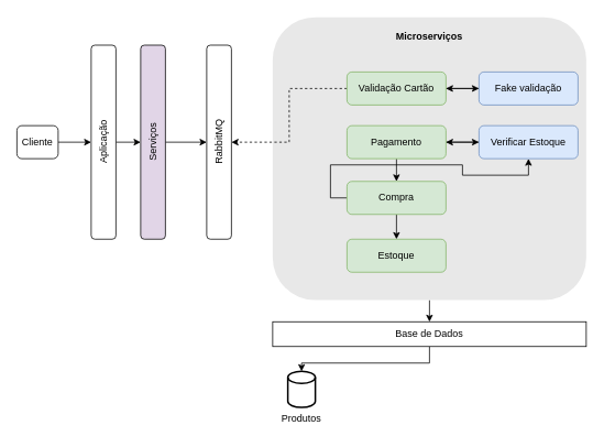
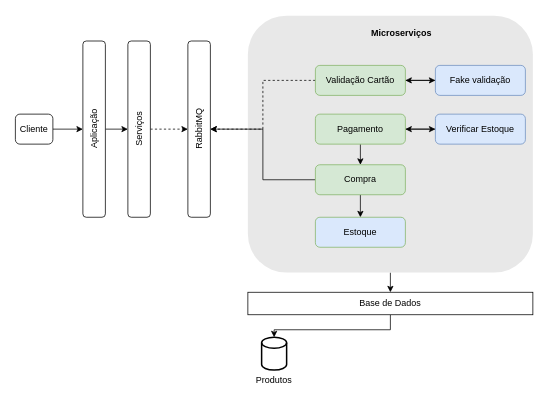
  <mxCell id="0" />
  <mxCell id="1" parent="0" />
  <mxCell id="2" style="edgeStyle=orthogonalEdgeStyle;rounded=0;orthogonalLoop=1;jettySize=auto;html=1;exitX=0.5;exitY=1;exitDx=0;exitDy=0;entryX=0.5;entryY=0;entryDx=0;entryDy=0;" edge="1" parent="1" source="3" target="30"><mxGeometry relative="1" as="geometry" /></mxCell>
  <mxCell id="3" value="" style="rounded=1;whiteSpace=wrap;html=1;strokeColor=none;fillColor=#E8E8E8;" vertex="1" parent="1"><mxGeometry x="330" y="20.25" width="380" height="342.5" as="geometry" /></mxCell>
  <mxCell id="4" style="edgeStyle=orthogonalEdgeStyle;rounded=0;orthogonalLoop=1;jettySize=auto;html=1;exitX=1;exitY=0.5;exitDx=0;exitDy=0;entryX=0;entryY=0.5;entryDx=0;entryDy=0;" edge="1" parent="1" source="5" target="10"><mxGeometry relative="1" as="geometry" /></mxCell>
  <mxCell id="5" value="Cliente" style="rounded=1;whiteSpace=wrap;html=1;horizontal=1;" vertex="1" parent="1"><mxGeometry x="20" y="151.5" width="50" height="40" as="geometry" /></mxCell>
  <mxCell id="6" style="edgeStyle=orthogonalEdgeStyle;rounded=0;orthogonalLoop=1;jettySize=auto;html=1;exitX=1;exitY=0.5;exitDx=0;exitDy=0;entryX=0;entryY=0.5;entryDx=0;entryDy=0;" edge="1" parent="1" source="8" target="21"><mxGeometry relative="1" as="geometry" /></mxCell>
  <mxCell id="7" style="edgeStyle=orthogonalEdgeStyle;rounded=0;orthogonalLoop=1;jettySize=auto;html=1;exitX=0.5;exitY=1;exitDx=0;exitDy=0;entryX=0.5;entryY=0;entryDx=0;entryDy=0;" edge="1" parent="1" source="8" target="19"><mxGeometry relative="1" as="geometry" /></mxCell>
  <mxCell id="8" value="Pagamento" style="rounded=1;whiteSpace=wrap;html=1;fillColor=#d5e8d4;strokeColor=#82b366;shadow=0;" vertex="1" parent="1"><mxGeometry x="420" y="151.5" width="120" height="40" as="geometry" /></mxCell>
  <mxCell id="9" style="edgeStyle=orthogonalEdgeStyle;rounded=0;orthogonalLoop=1;jettySize=auto;html=1;exitX=1;exitY=0.5;exitDx=0;exitDy=0;entryX=0;entryY=0.5;entryDx=0;entryDy=0;" edge="1" parent="1" source="10" target="23"><mxGeometry relative="1" as="geometry" /></mxCell>
  <mxCell id="10" value="Aplicação" style="rounded=1;whiteSpace=wrap;html=1;horizontal=0;" vertex="1" parent="1"><mxGeometry x="110" y="54" width="30" height="235" as="geometry" /></mxCell>
  <mxCell id="11" style="edgeStyle=orthogonalEdgeStyle;rounded=0;orthogonalLoop=1;jettySize=auto;html=1;exitX=0;exitY=0.5;exitDx=0;exitDy=0;entryX=1;entryY=0.5;entryDx=0;entryDy=0;dashed=1;" edge="1" parent="1" source="13" target="28"><mxGeometry relative="1" as="geometry" /></mxCell>
  <mxCell id="12" style="edgeStyle=orthogonalEdgeStyle;rounded=0;orthogonalLoop=1;jettySize=auto;html=1;exitX=1;exitY=0.5;exitDx=0;exitDy=0;entryX=0;entryY=0.5;entryDx=0;entryDy=0;" edge="1" parent="1" source="13" target="25"><mxGeometry relative="1" as="geometry" /></mxCell>
  <mxCell id="13" value="Validação Cartão" style="rounded=1;whiteSpace=wrap;html=1;fillColor=#d5e8d4;strokeColor=#82b366;shadow=0;" vertex="1" parent="1"><mxGeometry x="420" y="86.5" width="120" height="40" as="geometry" /></mxCell>
  <mxCell id="14" value="" style="group" vertex="1" connectable="0" parent="1"><mxGeometry x="340" y="449" width="50" height="70" as="geometry" /></mxCell>
  <mxCell id="15" value="" style="strokeWidth=2;html=1;shape=mxgraph.flowchart.database;whiteSpace=wrap;" vertex="1" parent="14"><mxGeometry x="8.333" width="33.333" height="43.75" as="geometry" /></mxCell>
  <mxCell id="16" value="Produtos" style="text;html=1;strokeColor=none;fillColor=none;align=center;verticalAlign=middle;whiteSpace=wrap;rounded=0;" vertex="1" parent="14"><mxGeometry y="43.75" width="50" height="26.25" as="geometry" /></mxCell>
- <mxCell id="17" style="edgeStyle=orthogonalEdgeStyle;rounded=0;orthogonalLoop=1;jettySize=auto;html=1;exitX=0;exitY=0.5;exitDx=0;exitDy=0;" edge="1" parent="1" source="19" target="21"><mxGeometry relative="1" as="geometry" /></mxCell>
+ <mxCell id="17" style="edgeStyle=orthogonalEdgeStyle;rounded=0;orthogonalLoop=1;jettySize=auto;html=1;exitX=0;exitY=0.5;exitDx=0;exitDy=0;entryX=1;entryY=0.5;entryDx=0;entryDy=0;" edge="1" parent="1" source="19" target="28"><mxGeometry relative="1" as="geometry" /></mxCell>
  <mxCell id="18" style="edgeStyle=orthogonalEdgeStyle;rounded=0;orthogonalLoop=1;jettySize=auto;html=1;exitX=0.5;exitY=1;exitDx=0;exitDy=0;entryX=0.5;entryY=0;entryDx=0;entryDy=0;" edge="1" parent="1" source="19" target="26"><mxGeometry relative="1" as="geometry" /></mxCell>
  <mxCell id="19" value="Compra" style="rounded=1;whiteSpace=wrap;html=1;fillColor=#d5e8d4;strokeColor=#82b366;shadow=0;" vertex="1" parent="1"><mxGeometry x="420" y="219" width="120" height="40" as="geometry" /></mxCell>
  <mxCell id="20" style="edgeStyle=orthogonalEdgeStyle;rounded=0;orthogonalLoop=1;jettySize=auto;html=1;exitX=0;exitY=0.5;exitDx=0;exitDy=0;entryX=1;entryY=0.5;entryDx=0;entryDy=0;" edge="1" parent="1" source="21" target="8"><mxGeometry relative="1" as="geometry" /></mxCell>
  <mxCell id="21" value="Verificar Estoque" style="rounded=1;whiteSpace=wrap;html=1;fillColor=#dae8fc;strokeColor=#6c8ebf;shadow=0;" vertex="1" parent="1"><mxGeometry x="580" y="151.5" width="120" height="40" as="geometry" /></mxCell>
- <mxCell id="22" value="" style="edgeStyle=orthogonalEdgeStyle;rounded=0;orthogonalLoop=1;jettySize=auto;html=1;" edge="1" parent="1" source="23" target="28"><mxGeometry relative="1" as="geometry" /></mxCell>
- <mxCell id="23" value="Serviços" style="rounded=1;whiteSpace=wrap;html=1;horizontal=0;fillColor=#e1d5e7;" vertex="1" parent="1"><mxGeometry x="170" y="54" width="30" height="235" as="geometry" /></mxCell>
+ <mxCell id="22" value="" style="edgeStyle=orthogonalEdgeStyle;rounded=0;orthogonalLoop=1;jettySize=auto;html=1;dashed=1;" edge="1" parent="1" source="23" target="28"><mxGeometry relative="1" as="geometry" /></mxCell>
+ <mxCell id="23" value="Serviços" style="rounded=1;whiteSpace=wrap;html=1;horizontal=0;" vertex="1" parent="1"><mxGeometry x="170" y="54" width="30" height="235" as="geometry" /></mxCell>
  <mxCell id="24" style="edgeStyle=orthogonalEdgeStyle;rounded=0;orthogonalLoop=1;jettySize=auto;html=1;exitX=0;exitY=0.5;exitDx=0;exitDy=0;entryX=1;entryY=0.5;entryDx=0;entryDy=0;" edge="1" parent="1" source="25" target="13"><mxGeometry relative="1" as="geometry" /></mxCell>
  <mxCell id="25" value="Fake validação" style="rounded=1;whiteSpace=wrap;html=1;fillColor=#dae8fc;strokeColor=#6c8ebf;shadow=0;" vertex="1" parent="1"><mxGeometry x="580" y="86.5" width="120" height="40" as="geometry" /></mxCell>
- <mxCell id="26" value="Estoque" style="rounded=1;whiteSpace=wrap;html=1;fillColor=#d5e8d4;strokeColor=#82b366;shadow=0;" vertex="1" parent="1"><mxGeometry x="420" y="289" width="120" height="40" as="geometry" /></mxCell>
- <mxCell id="27" value="Microserviços" style="text;html=1;strokeColor=none;fillColor=none;align=center;verticalAlign=middle;whiteSpace=wrap;rounded=0;fontStyle=1" vertex="1" parent="1"><mxGeometry x="490" y="29" width="60" height="30" as="geometry" /></mxCell>
+ <mxCell id="26" value="Estoque" style="rounded=1;whiteSpace=wrap;html=1;fillColor=#dae8fc;strokeColor=#82b366;shadow=0;" vertex="1" parent="1"><mxGeometry x="420" y="289" width="120" height="40" as="geometry" /></mxCell>
+ <mxCell id="27" value="Microserviços" style="text;html=1;strokeColor=none;fillColor=none;align=center;verticalAlign=middle;whiteSpace=wrap;rounded=0;fontStyle=1" vertex="1" parent="1"><mxGeometry x="505" y="29" width="60" height="30" as="geometry" /></mxCell>
  <mxCell id="28" value="RabbitMQ" style="rounded=1;whiteSpace=wrap;html=1;horizontal=0;container=0;" vertex="1" parent="1"><mxGeometry x="250" y="54" width="30" height="235" as="geometry" /></mxCell>
  <mxCell id="29" style="edgeStyle=orthogonalEdgeStyle;rounded=0;orthogonalLoop=1;jettySize=auto;html=1;exitX=0.5;exitY=1;exitDx=0;exitDy=0;entryX=0.5;entryY=0;entryDx=0;entryDy=0;entryPerimeter=0;" edge="1" parent="1" source="30" target="15"><mxGeometry relative="1" as="geometry" /></mxCell>
  <mxCell id="30" value="Base de Dados" style="rounded=0;whiteSpace=wrap;html=1;" vertex="1" parent="1"><mxGeometry x="330" y="389" width="380" height="30" as="geometry" /></mxCell>
